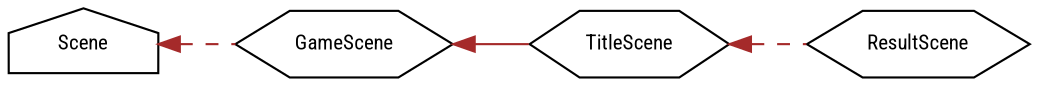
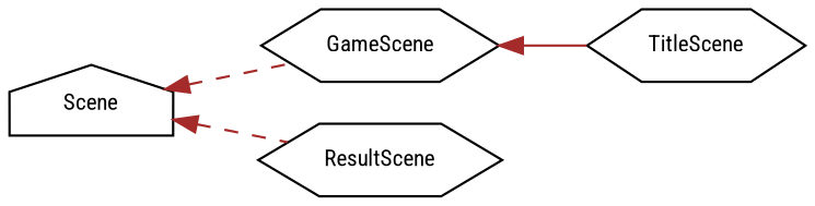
  digraph {
    fontname="Roboto Condensed"
    rankdir=LR
    node [color=black fillcolor=white fontname="Roboto Condensed" fontsize=10 shape=hexagon style=filled]
    edge [color=brown dir=back fontname="Roboto Condensed" fontsize=10 labelfontname=Helvetica labelfontsize=10 style=dashed]
    n1 [height=0.2 label=Scene shape=house width=0.4]
    n2 [height=0.2 label=GameScene width=0.4]
    n3 [height=0.2 label=ResultScene width=0.4]
    n4 [height=0.2 label=TitleScene width=0.4]
    n1 -> n2
-   n4 -> n3
+   n1 -> n3
    n2 -> n4 [style=solid]
  }
